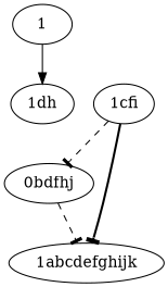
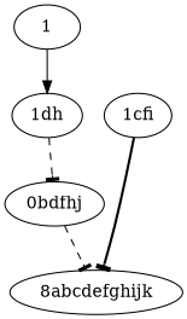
  digraph {
    edge [arrowhead=tee style=dashed]
    1
    "1dh"
    n3 [label="0bdfhj"]
    "1cfi"
-   "1abcdefghijk"
+   "1abcdefghijk" [label="8abcdefghijk"]
    1 -> "1dh" [arrowhead=normal style=solid]
-   "1cfi" -> n3
+   "1dh" -> n3
    n3 -> "1abcdefghijk"
    "1cfi" -> "1abcdefghijk" [style=bold]
  }
